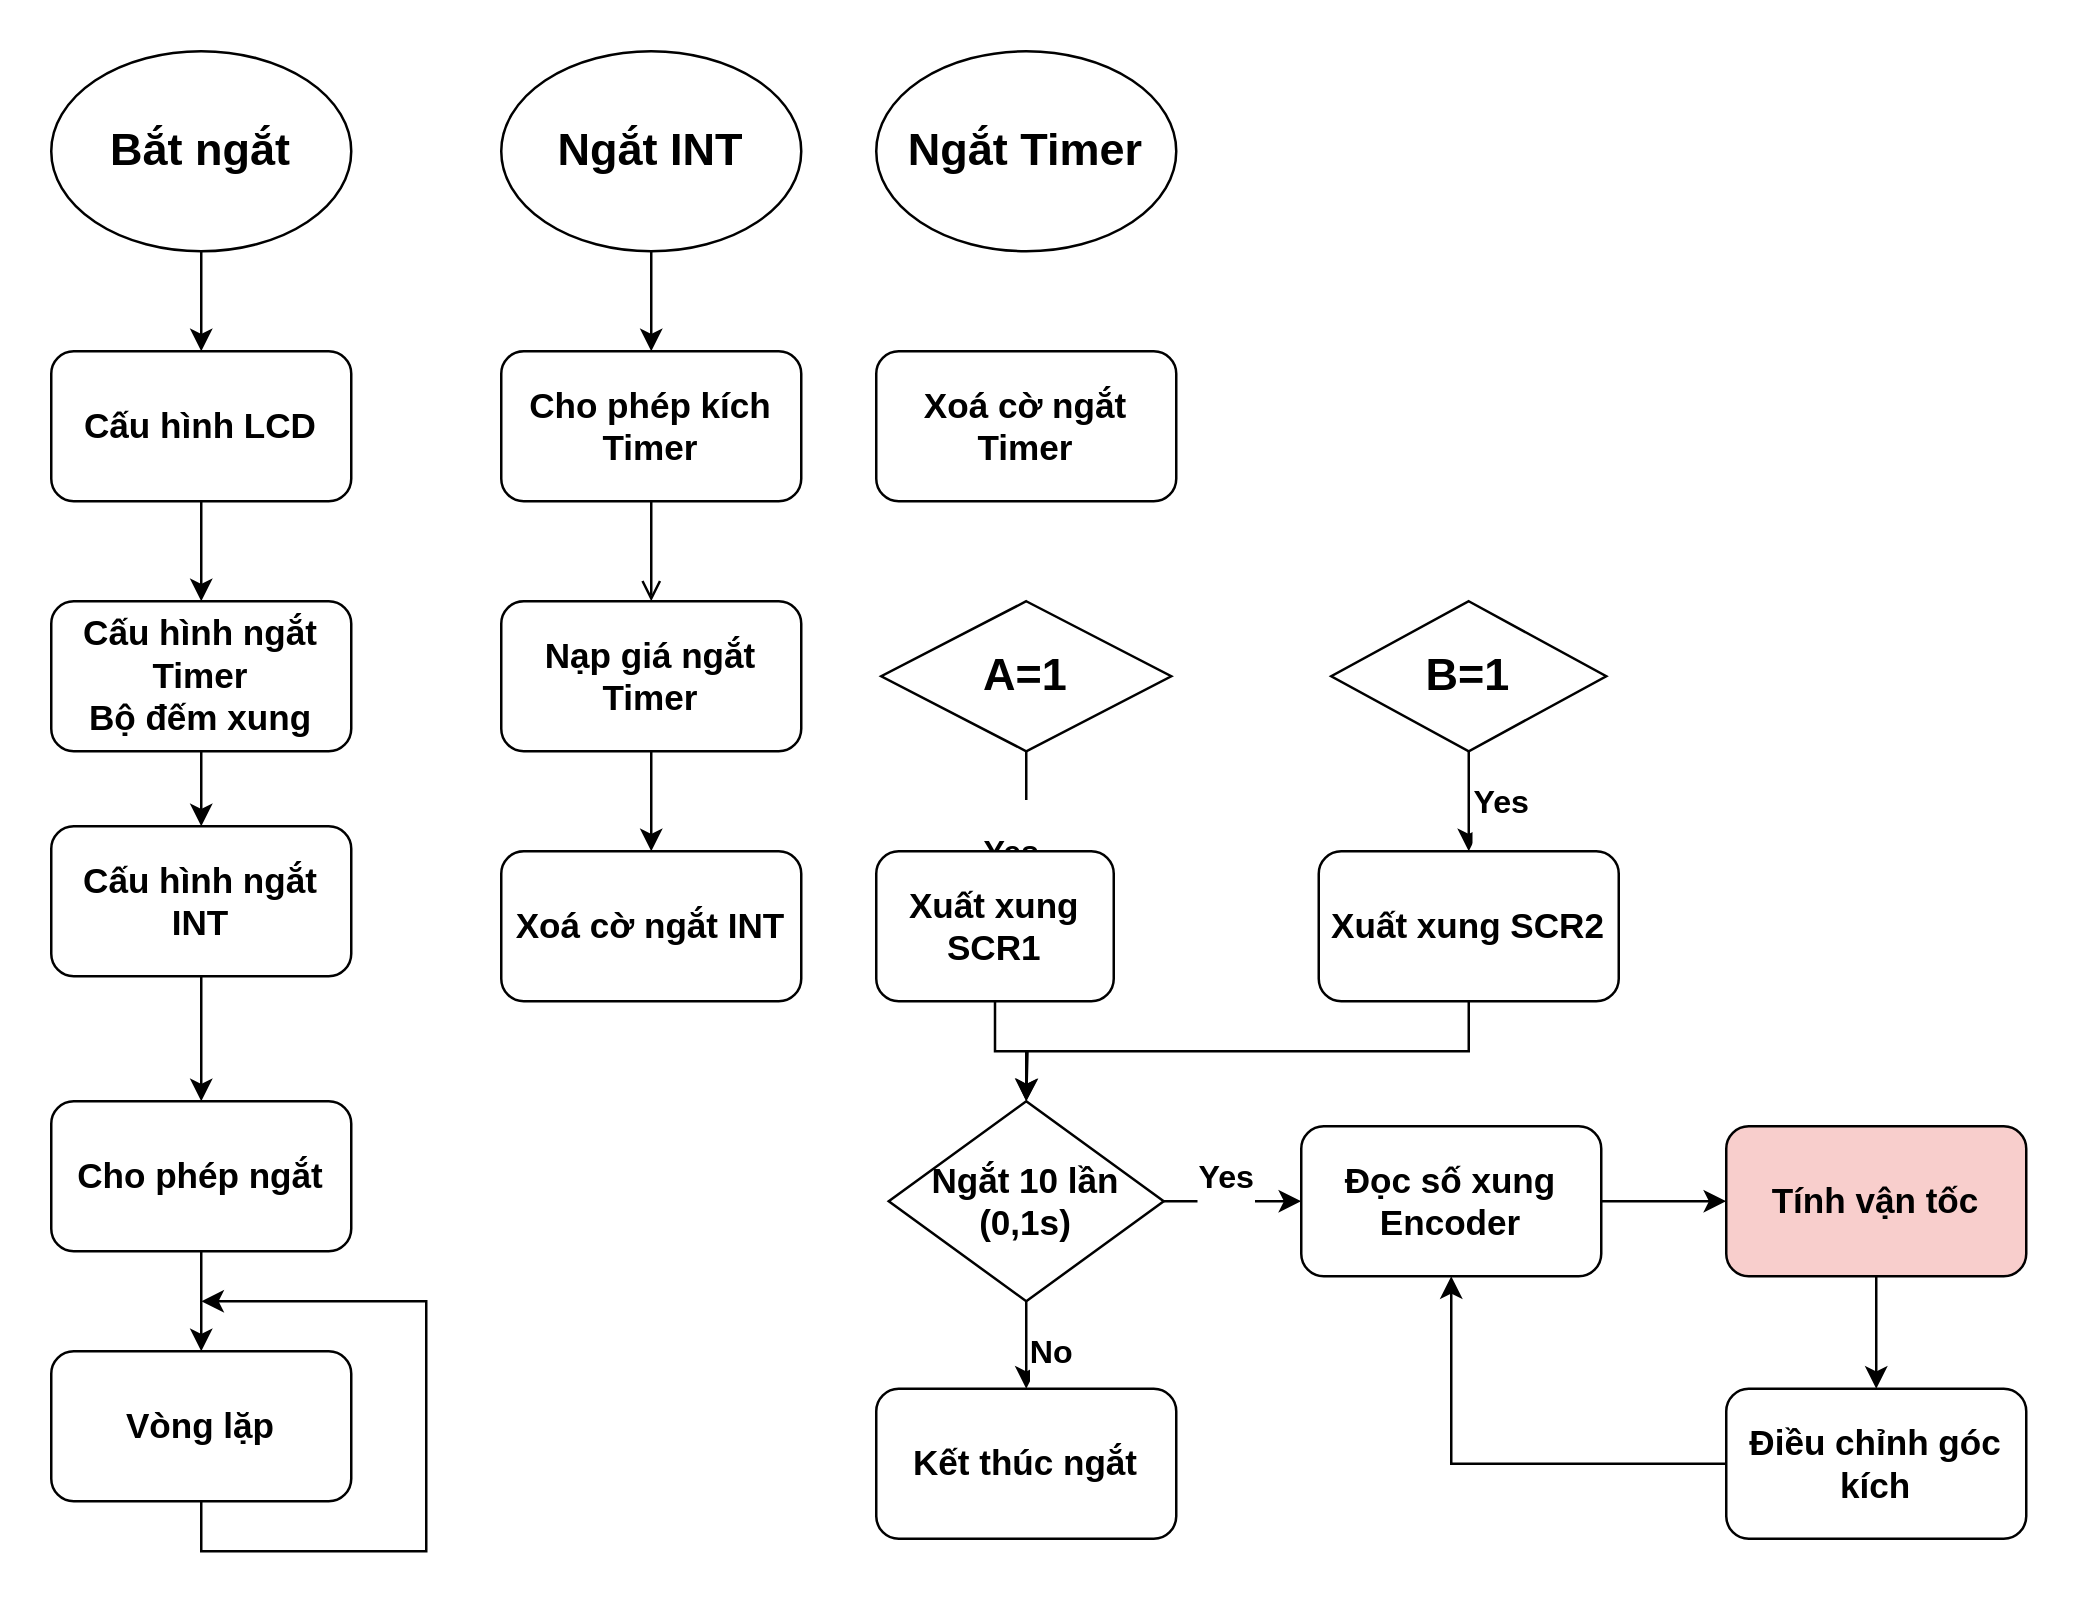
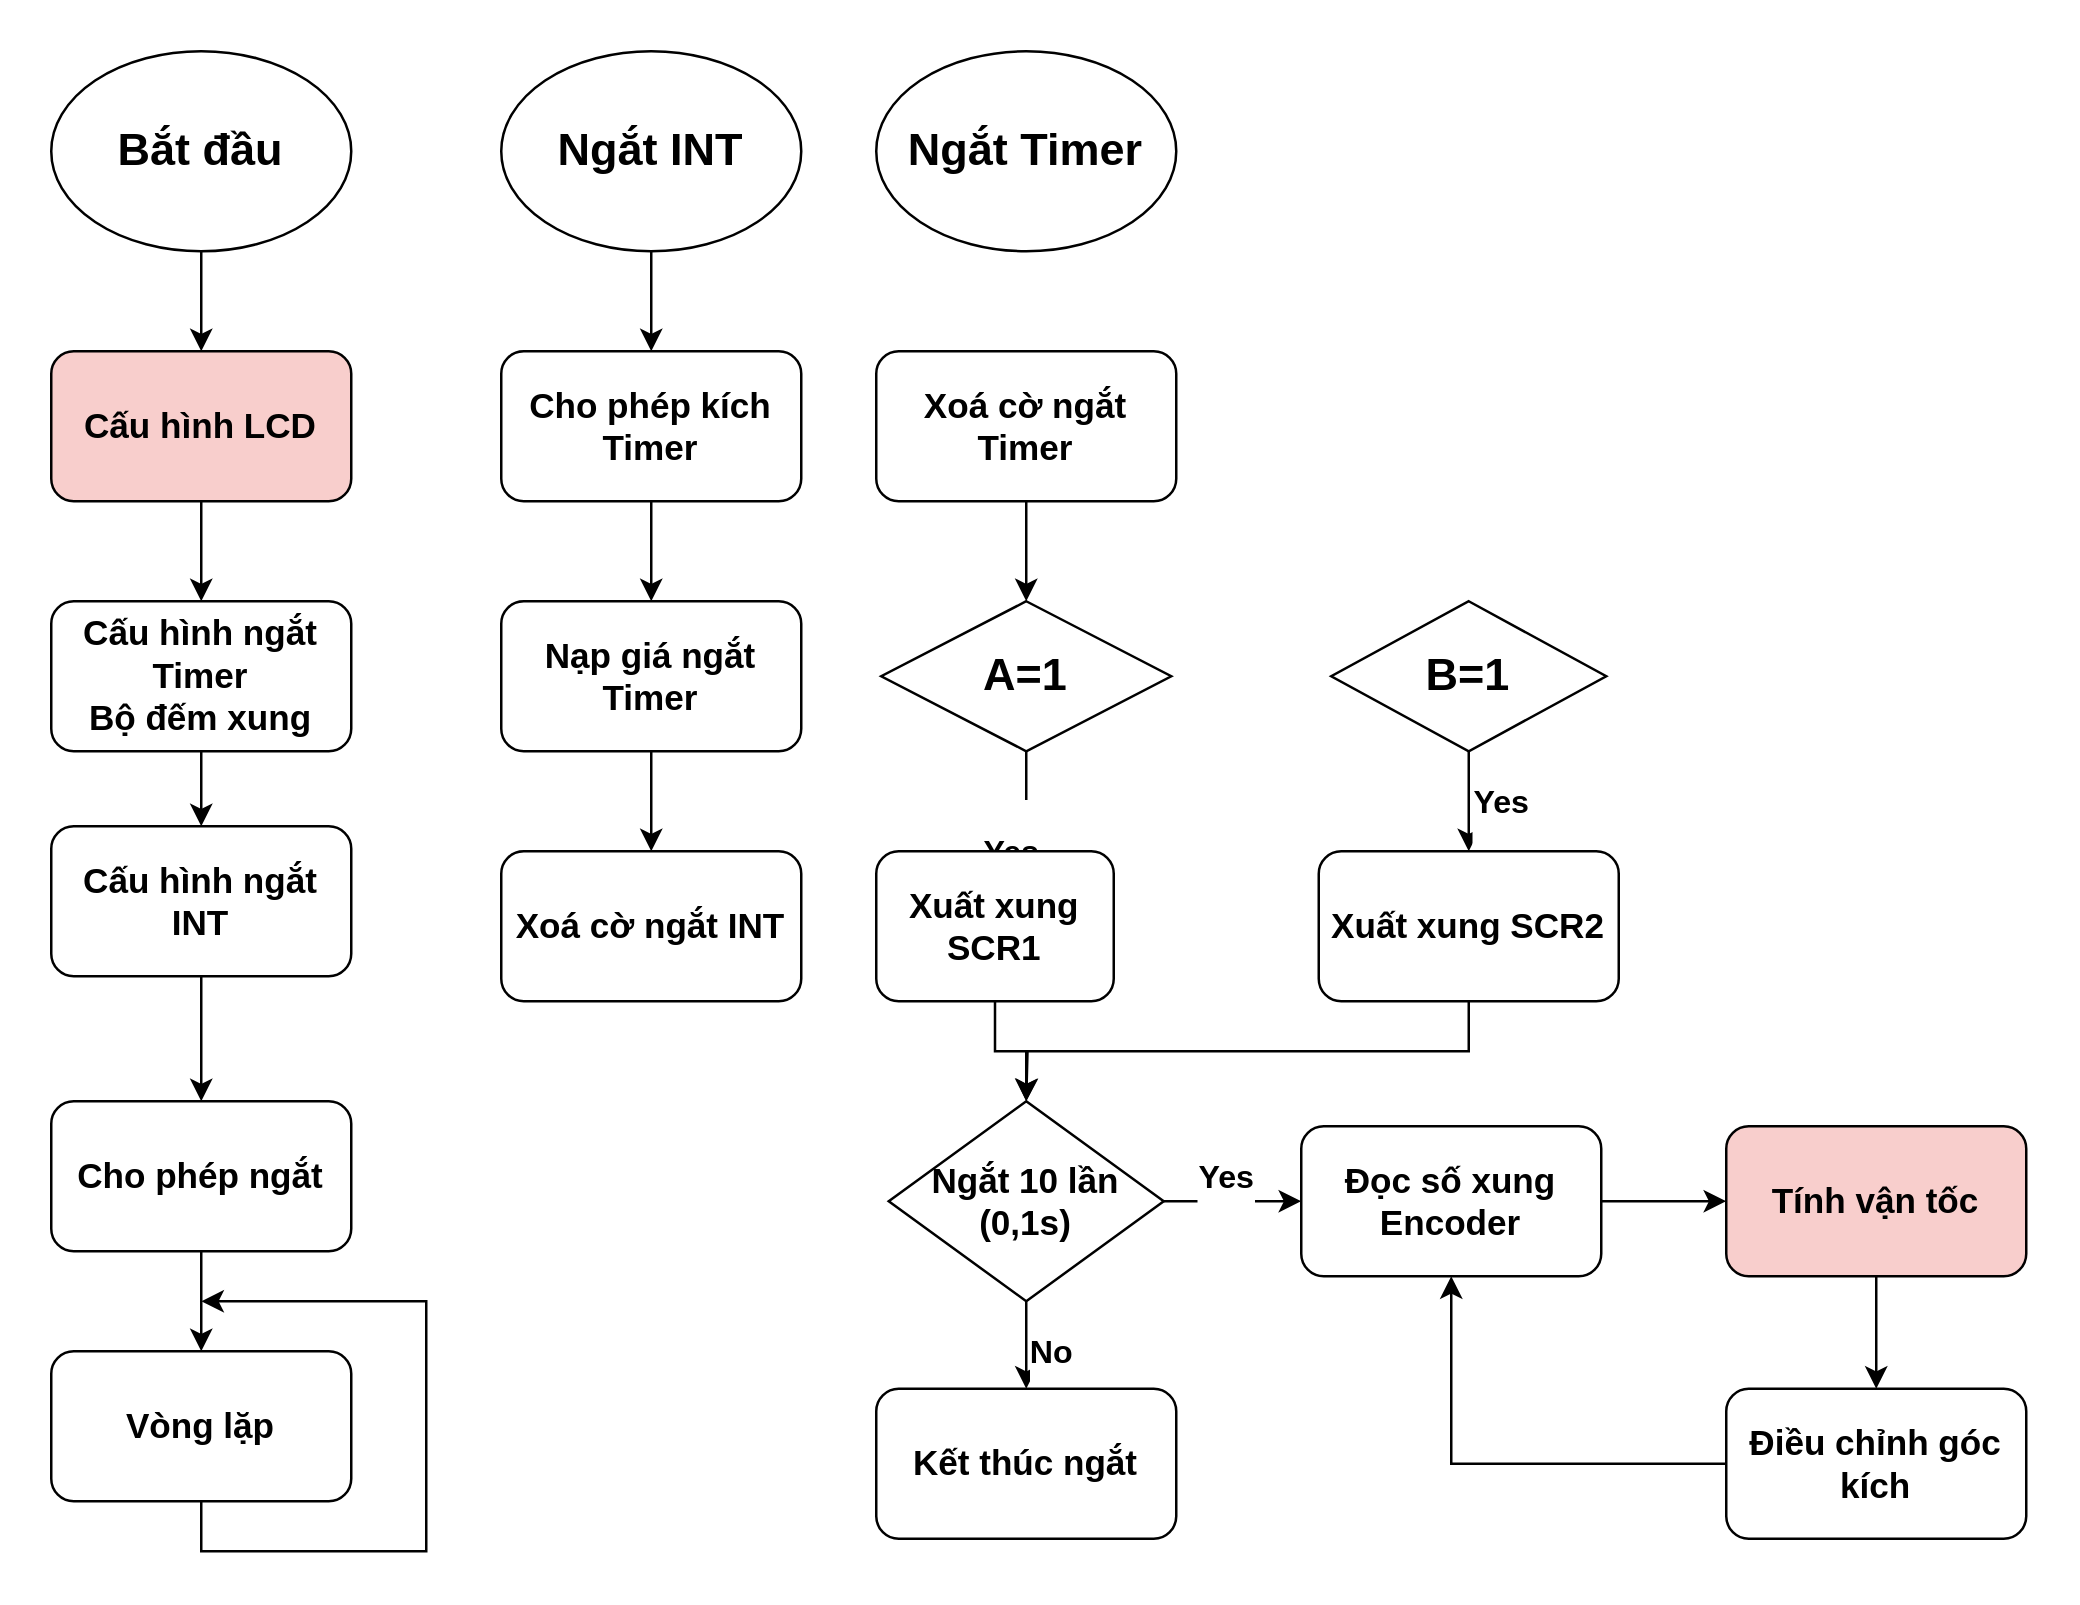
  <mxCell id="0" />
  <mxCell id="1" parent="0" />
  <mxCell id="2" style="edgeStyle=orthogonalEdgeStyle;rounded=0;orthogonalLoop=1;jettySize=auto;html=1;exitX=0.5;exitY=1;exitDx=0;exitDy=0;entryX=0.5;entryY=0;entryDx=0;entryDy=0;" edge="1" parent="1" source="3" target="5"><mxGeometry relative="1" as="geometry" /></mxCell>
- <mxCell id="3" value="&lt;h2&gt;Bắt ngắt&lt;/h2&gt;" style="ellipse;whiteSpace=wrap;html=1;" vertex="1" parent="1"><mxGeometry x="20" y="20" width="120" height="80" as="geometry" /></mxCell>
+ <mxCell id="3" value="&lt;h2&gt;Bắt đầu&lt;/h2&gt;" style="ellipse;whiteSpace=wrap;html=1;" vertex="1" parent="1"><mxGeometry x="20" y="20" width="120" height="80" as="geometry" /></mxCell>
  <mxCell id="4" style="edgeStyle=orthogonalEdgeStyle;rounded=0;orthogonalLoop=1;jettySize=auto;html=1;exitX=0.5;exitY=1;exitDx=0;exitDy=0;entryX=0.5;entryY=0;entryDx=0;entryDy=0;" edge="1" parent="1" source="5" target="13"><mxGeometry relative="1" as="geometry" /></mxCell>
- <mxCell id="5" value="&lt;h3&gt;Cấu hình LCD&lt;/h3&gt;" style="rounded=1;whiteSpace=wrap;html=1;" vertex="1" parent="1"><mxGeometry x="20" y="140" width="120" height="60" as="geometry" /></mxCell>
- <mxCell id="6" style="edgeStyle=orthogonalEdgeStyle;rounded=0;orthogonalLoop=1;jettySize=auto;html=1;exitX=0.5;exitY=1;exitDx=0;exitDy=0;entryX=0.5;entryY=0;entryDx=0;entryDy=0;endArrow=open;" edge="1" parent="1" source="7" target="17"><mxGeometry relative="1" as="geometry" /></mxCell>
+ <mxCell id="5" value="&lt;h3&gt;Cấu hình LCD&lt;/h3&gt;" style="rounded=1;whiteSpace=wrap;html=1;fillColor=#f8cecc;" vertex="1" parent="1"><mxGeometry x="20" y="140" width="120" height="60" as="geometry" /></mxCell>
+ <mxCell id="6" style="edgeStyle=orthogonalEdgeStyle;rounded=0;orthogonalLoop=1;jettySize=auto;html=1;exitX=0.5;exitY=1;exitDx=0;exitDy=0;entryX=0.5;entryY=0;entryDx=0;entryDy=0;" edge="1" parent="1" source="7" target="17"><mxGeometry relative="1" as="geometry" /></mxCell>
  <mxCell id="7" value="&lt;h3&gt;Cho phép kích Timer&lt;/h3&gt;" style="rounded=1;whiteSpace=wrap;html=1;" vertex="1" parent="1"><mxGeometry x="200" y="140" width="120" height="60" as="geometry" /></mxCell>
  <mxCell id="8" style="edgeStyle=orthogonalEdgeStyle;rounded=0;orthogonalLoop=1;jettySize=auto;html=1;exitX=0.5;exitY=1;exitDx=0;exitDy=0;entryX=0.5;entryY=0;entryDx=0;entryDy=0;" edge="1" parent="1" source="9" target="7"><mxGeometry relative="1" as="geometry" /></mxCell>
  <mxCell id="9" value="&lt;h2&gt;Ngắt INT&lt;/h2&gt;" style="ellipse;whiteSpace=wrap;html=1;" vertex="1" parent="1"><mxGeometry x="200" y="20" width="120" height="80" as="geometry" /></mxCell>
  <mxCell id="10" style="edgeStyle=orthogonalEdgeStyle;rounded=0;orthogonalLoop=1;jettySize=auto;html=1;exitX=0.5;exitY=1;exitDx=0;exitDy=0;entryX=0.5;entryY=0;entryDx=0;entryDy=0;" edge="1" parent="1" source="11" target="15"><mxGeometry relative="1" as="geometry" /></mxCell>
  <mxCell id="11" value="&lt;h3&gt;Cấu hình ngắt INT&lt;/h3&gt;" style="rounded=1;whiteSpace=wrap;html=1;" vertex="1" parent="1"><mxGeometry x="20" y="330" width="120" height="60" as="geometry" /></mxCell>
  <mxCell id="12" style="edgeStyle=orthogonalEdgeStyle;rounded=0;orthogonalLoop=1;jettySize=auto;html=1;exitX=0.5;exitY=1;exitDx=0;exitDy=0;entryX=0.5;entryY=0;entryDx=0;entryDy=0;" edge="1" parent="1" source="13" target="11"><mxGeometry relative="1" as="geometry" /></mxCell>
  <mxCell id="13" value="&lt;h3&gt;Cấu hình ngắt Timer&lt;br&gt;Bộ đếm xung&lt;/h3&gt;" style="rounded=1;whiteSpace=wrap;html=1;" vertex="1" parent="1"><mxGeometry x="20" y="240" width="120" height="60" as="geometry" /></mxCell>
  <mxCell id="14" style="edgeStyle=orthogonalEdgeStyle;rounded=0;orthogonalLoop=1;jettySize=auto;html=1;exitX=0.5;exitY=1;exitDx=0;exitDy=0;entryX=0.5;entryY=0;entryDx=0;entryDy=0;" edge="1" parent="1" source="15" target="41"><mxGeometry relative="1" as="geometry" /></mxCell>
  <mxCell id="15" value="&lt;h3&gt;Cho phép ngắt&lt;/h3&gt;" style="rounded=1;whiteSpace=wrap;html=1;" vertex="1" parent="1"><mxGeometry x="20" y="440" width="120" height="60" as="geometry" /></mxCell>
  <mxCell id="16" style="edgeStyle=orthogonalEdgeStyle;rounded=0;orthogonalLoop=1;jettySize=auto;html=1;exitX=0.5;exitY=1;exitDx=0;exitDy=0;" edge="1" parent="1" source="17" target="18"><mxGeometry relative="1" as="geometry" /></mxCell>
  <mxCell id="17" value="&lt;h3&gt;Nạp giá ngắt Timer&lt;/h3&gt;" style="rounded=1;whiteSpace=wrap;html=1;" vertex="1" parent="1"><mxGeometry x="200" y="240" width="120" height="60" as="geometry" /></mxCell>
  <mxCell id="18" value="&lt;h3&gt;Xoá cờ ngắt INT&lt;/h3&gt;" style="rounded=1;whiteSpace=wrap;html=1;" vertex="1" parent="1"><mxGeometry x="200" y="340" width="120" height="60" as="geometry" /></mxCell>
  <mxCell id="19" value="&lt;h2&gt;Ngắt Timer&lt;/h2&gt;" style="ellipse;whiteSpace=wrap;html=1;" vertex="1" parent="1"><mxGeometry x="350" y="20" width="120" height="80" as="geometry" /></mxCell>
+ <mxCell id="20" style="edgeStyle=orthogonalEdgeStyle;rounded=0;orthogonalLoop=1;jettySize=auto;html=1;exitX=0.5;exitY=1;exitDx=0;exitDy=0;entryX=0.5;entryY=0;entryDx=0;entryDy=0;" edge="1" parent="1" source="21" target="23"><mxGeometry relative="1" as="geometry" /></mxCell>
  <mxCell id="21" value="&lt;h3&gt;Xoá cờ ngắt Timer&lt;/h3&gt;" style="rounded=1;whiteSpace=wrap;html=1;" vertex="1" parent="1"><mxGeometry x="350" y="140" width="120" height="60" as="geometry" /></mxCell>
  <mxCell id="22" value="&lt;h3&gt;Yes&lt;/h3&gt;" style="edgeStyle=orthogonalEdgeStyle;rounded=0;orthogonalLoop=1;jettySize=auto;html=1;exitX=0.5;exitY=1;exitDx=0;exitDy=0;entryX=0.5;entryY=0;entryDx=0;entryDy=0;" edge="1" parent="1" source="23" target="27"><mxGeometry y="20" relative="1" as="geometry"><mxPoint as="offset" /></mxGeometry></mxCell>
  <mxCell id="23" value="&lt;h2&gt;A=1&lt;/h2&gt;" style="rhombus;whiteSpace=wrap;html=1;" vertex="1" parent="1"><mxGeometry x="352" y="240" width="116" height="60" as="geometry" /></mxCell>
  <mxCell id="24" value="&lt;h3&gt;Yes&lt;/h3&gt;" style="edgeStyle=orthogonalEdgeStyle;rounded=0;orthogonalLoop=1;jettySize=auto;html=1;exitX=0.5;exitY=1;exitDx=0;exitDy=0;entryX=0.5;entryY=0;entryDx=0;entryDy=0;" edge="1" parent="1" source="25" target="29"><mxGeometry y="13" relative="1" as="geometry"><mxPoint as="offset" /></mxGeometry></mxCell>
  <mxCell id="25" value="&lt;h2&gt;B=1&lt;/h2&gt;" style="rhombus;whiteSpace=wrap;html=1;" vertex="1" parent="1"><mxGeometry x="532" y="240" width="110" height="60" as="geometry" /></mxCell>
  <mxCell id="26" style="edgeStyle=orthogonalEdgeStyle;rounded=0;orthogonalLoop=1;jettySize=auto;html=1;exitX=0.5;exitY=1;exitDx=0;exitDy=0;entryX=0.5;entryY=0;entryDx=0;entryDy=0;" edge="1" parent="1" source="27" target="38"><mxGeometry relative="1" as="geometry" /></mxCell>
  <mxCell id="27" value="&lt;h3&gt;Xuất xung SCR1&lt;/h3&gt;" style="rounded=1;whiteSpace=wrap;html=1;" vertex="1" parent="1"><mxGeometry x="350" y="340" width="95" height="60" as="geometry" /></mxCell>
  <mxCell id="28" style="edgeStyle=orthogonalEdgeStyle;rounded=0;orthogonalLoop=1;jettySize=auto;html=1;exitX=0.5;exitY=1;exitDx=0;exitDy=0;" edge="1" parent="1" source="29"><mxGeometry relative="1" as="geometry"><mxPoint x="410" y="440" as="targetPoint" /></mxGeometry></mxCell>
  <mxCell id="29" value="&lt;h3&gt;Xuất xung SCR2&lt;/h3&gt;" style="rounded=1;whiteSpace=wrap;html=1;" vertex="1" parent="1"><mxGeometry x="527" y="340" width="120" height="60" as="geometry" /></mxCell>
  <mxCell id="30" style="edgeStyle=orthogonalEdgeStyle;rounded=0;orthogonalLoop=1;jettySize=auto;html=1;exitX=1;exitY=0.5;exitDx=0;exitDy=0;entryX=0;entryY=0.5;entryDx=0;entryDy=0;" edge="1" parent="1" source="31" target="33"><mxGeometry relative="1" as="geometry" /></mxCell>
  <mxCell id="31" value="&lt;h3&gt;Đọc số xung Encoder&lt;/h3&gt;" style="rounded=1;whiteSpace=wrap;html=1;" vertex="1" parent="1"><mxGeometry x="520" y="450" width="120" height="60" as="geometry" /></mxCell>
  <mxCell id="32" style="edgeStyle=orthogonalEdgeStyle;rounded=0;orthogonalLoop=1;jettySize=auto;html=1;exitX=0.5;exitY=1;exitDx=0;exitDy=0;entryX=0.5;entryY=0;entryDx=0;entryDy=0;" edge="1" parent="1" source="33" target="35"><mxGeometry relative="1" as="geometry" /></mxCell>
  <mxCell id="33" value="&lt;h3&gt;Tính vận tốc&lt;/h3&gt;" style="rounded=1;whiteSpace=wrap;html=1;fillColor=#f8cecc;" vertex="1" parent="1"><mxGeometry x="690" y="450" width="120" height="60" as="geometry" /></mxCell>
  <mxCell id="34" style="edgeStyle=orthogonalEdgeStyle;rounded=0;orthogonalLoop=1;jettySize=auto;html=1;exitX=0;exitY=0.5;exitDx=0;exitDy=0;" edge="1" parent="1" source="35" target="31"><mxGeometry relative="1" as="geometry" /></mxCell>
  <mxCell id="35" value="&lt;h3&gt;Điều chỉnh góc kích&lt;/h3&gt;" style="rounded=1;whiteSpace=wrap;html=1;" vertex="1" parent="1"><mxGeometry x="690" y="555" width="120" height="60" as="geometry" /></mxCell>
  <mxCell id="36" value="&lt;h3&gt;Yes&lt;/h3&gt;" style="edgeStyle=orthogonalEdgeStyle;rounded=0;orthogonalLoop=1;jettySize=auto;html=1;exitX=1;exitY=0.5;exitDx=0;exitDy=0;entryX=0;entryY=0.5;entryDx=0;entryDy=0;" edge="1" parent="1" source="38" target="31"><mxGeometry x="-0.091" y="10" relative="1" as="geometry"><mxPoint as="offset" /></mxGeometry></mxCell>
  <mxCell id="37" value="&lt;h3&gt;No&lt;/h3&gt;" style="edgeStyle=orthogonalEdgeStyle;rounded=0;orthogonalLoop=1;jettySize=auto;html=1;exitX=0.5;exitY=1;exitDx=0;exitDy=0;entryX=0.5;entryY=0;entryDx=0;entryDy=0;" edge="1" parent="1" source="38" target="39"><mxGeometry x="0.143" y="10" relative="1" as="geometry"><mxPoint as="offset" /></mxGeometry></mxCell>
  <mxCell id="38" value="&lt;h3&gt;Ngắt 10 lần (0,1s)&lt;/h3&gt;" style="rhombus;whiteSpace=wrap;html=1;" vertex="1" parent="1"><mxGeometry x="355" y="440" width="110" height="80" as="geometry" /></mxCell>
  <mxCell id="39" value="&lt;h3&gt;Kết thúc ngắt&lt;/h3&gt;" style="rounded=1;whiteSpace=wrap;html=1;" vertex="1" parent="1"><mxGeometry x="350" y="555" width="120" height="60" as="geometry" /></mxCell>
  <mxCell id="40" style="edgeStyle=orthogonalEdgeStyle;rounded=0;orthogonalLoop=1;jettySize=auto;html=1;exitX=0.5;exitY=1;exitDx=0;exitDy=0;" edge="1" parent="1" source="41"><mxGeometry relative="1" as="geometry"><mxPoint x="80" y="520" as="targetPoint" /><Array as="points"><mxPoint x="80" y="620" /><mxPoint x="170" y="620" /><mxPoint x="170" y="520" /></Array></mxGeometry></mxCell>
  <mxCell id="41" value="&lt;h3&gt;Vòng lặp&lt;/h3&gt;" style="rounded=1;whiteSpace=wrap;html=1;" vertex="1" parent="1"><mxGeometry x="20" y="540" width="120" height="60" as="geometry" /></mxCell>
